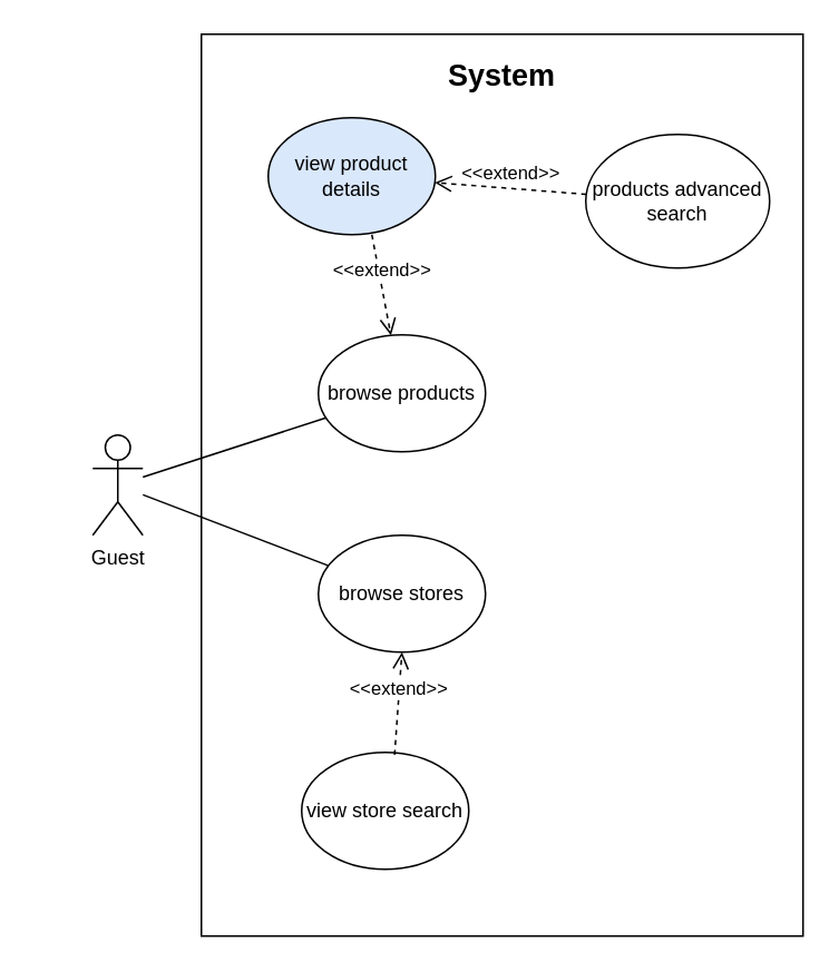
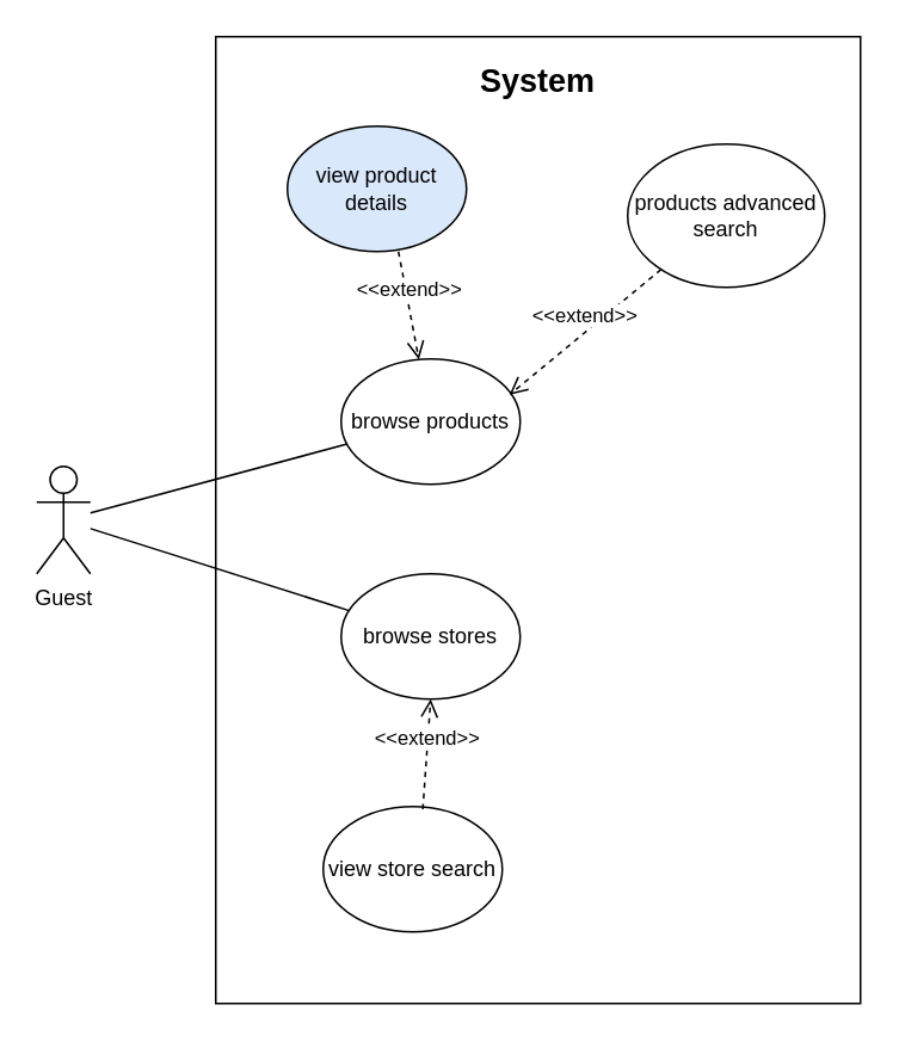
  <mxCell id="0" />
  <mxCell id="1" parent="0" />
- <mxCell id="2" value="Guest" style="shape=umlActor;verticalLabelPosition=bottom;verticalAlign=top;html=1;outlineConnect=0;" vertex="1" parent="1"><mxGeometry x="55" y="260" width="30" height="60" as="geometry" /></mxCell>
+ <mxCell id="2" value="Guest" style="shape=umlActor;verticalLabelPosition=bottom;verticalAlign=top;html=1;outlineConnect=0;" vertex="1" parent="1"><mxGeometry x="20" y="260" width="30" height="60" as="geometry" /></mxCell>
  <mxCell id="3" value="" style="rounded=0;whiteSpace=wrap;html=1;" vertex="1" parent="1"><mxGeometry x="120" y="20" width="360" height="540" as="geometry" /></mxCell>
  <mxCell id="4" value="&lt;font style=&quot;font-size: 18px&quot;&gt;&lt;b&gt;System&lt;/b&gt;&lt;/font&gt;" style="text;html=1;strokeColor=none;fillColor=none;align=center;verticalAlign=middle;whiteSpace=wrap;rounded=0;" vertex="1" parent="1"><mxGeometry x="270" y="30" width="60" height="30" as="geometry" /></mxCell>
  <mxCell id="5" value="browse stores" style="ellipse;whiteSpace=wrap;html=1;" vertex="1" parent="1"><mxGeometry x="190" y="320" width="100" height="70" as="geometry" /></mxCell>
  <mxCell id="6" value="browse products" style="ellipse;whiteSpace=wrap;html=1;" vertex="1" parent="1"><mxGeometry x="190" y="200" width="100" height="70" as="geometry" /></mxCell>
  <mxCell id="7" value="view product details" style="ellipse;whiteSpace=wrap;html=1;fillColor=#dae8fc;" vertex="1" parent="1"><mxGeometry x="160" y="70" width="100" height="70" as="geometry" /></mxCell>
  <mxCell id="8" value="products advanced search" style="ellipse;whiteSpace=wrap;html=1;" vertex="1" parent="1"><mxGeometry x="350" y="80" width="110" height="80" as="geometry" /></mxCell>
- <mxCell id="9" value="&amp;lt;&amp;lt;extend&amp;gt;&amp;gt;" style="html=1;verticalAlign=bottom;endArrow=open;dashed=1;endSize=8;" edge="1" parent="1" source="8" target="7"><mxGeometry relative="1" as="geometry"><mxPoint x="420" y="240" as="sourcePoint" /><mxPoint x="340" y="240" as="targetPoint" /></mxGeometry></mxCell>
+ <mxCell id="9" value="&amp;lt;&amp;lt;extend&amp;gt;&amp;gt;" style="html=1;verticalAlign=bottom;endArrow=open;dashed=1;endSize=8;entryX=0.94;entryY=0.286;entryDx=0;entryDy=0;entryPerimeter=0;" edge="1" parent="1" source="8" target="6"><mxGeometry relative="1" as="geometry"><mxPoint x="420" y="240" as="sourcePoint" /><mxPoint x="340" y="240" as="targetPoint" /></mxGeometry></mxCell>
  <mxCell id="10" value="" style="endArrow=none;html=1;" edge="1" parent="1" source="2" target="6"><mxGeometry width="50" height="50" relative="1" as="geometry"><mxPoint x="110" y="290" as="sourcePoint" /><mxPoint x="160" y="240" as="targetPoint" /></mxGeometry></mxCell>
  <mxCell id="11" value="&amp;lt;&amp;lt;extend&amp;gt;&amp;gt;" style="html=1;verticalAlign=bottom;endArrow=open;dashed=1;endSize=8;exitX=0.62;exitY=1;exitDx=0;exitDy=0;exitPerimeter=0;" edge="1" parent="1" source="7" target="6"><mxGeometry relative="1" as="geometry"><mxPoint x="367.18" y="149.76" as="sourcePoint" /><mxPoint x="294" y="180.02" as="targetPoint" /></mxGeometry></mxCell>
  <mxCell id="12" value="" style="endArrow=none;html=1;" edge="1" parent="1" source="2" target="5"><mxGeometry width="50" height="50" relative="1" as="geometry"><mxPoint x="70" y="199.611" as="sourcePoint" /><mxPoint x="200.031" y="196.24" as="targetPoint" /></mxGeometry></mxCell>
  <mxCell id="13" value="view store search" style="ellipse;whiteSpace=wrap;html=1;" vertex="1" parent="1"><mxGeometry x="180" y="450" width="100" height="70" as="geometry" /></mxCell>
  <mxCell id="14" value="&amp;lt;&amp;lt;extend&amp;gt;&amp;gt;" style="html=1;verticalAlign=bottom;endArrow=open;dashed=1;endSize=8;exitX=0.556;exitY=0.022;exitDx=0;exitDy=0;exitPerimeter=0;entryX=0.5;entryY=1;entryDx=0;entryDy=0;" edge="1" parent="1" source="13" target="5"><mxGeometry relative="1" as="geometry"><mxPoint x="330" y="450" as="sourcePoint" /><mxPoint x="341.416" y="510.305" as="targetPoint" /></mxGeometry></mxCell>
